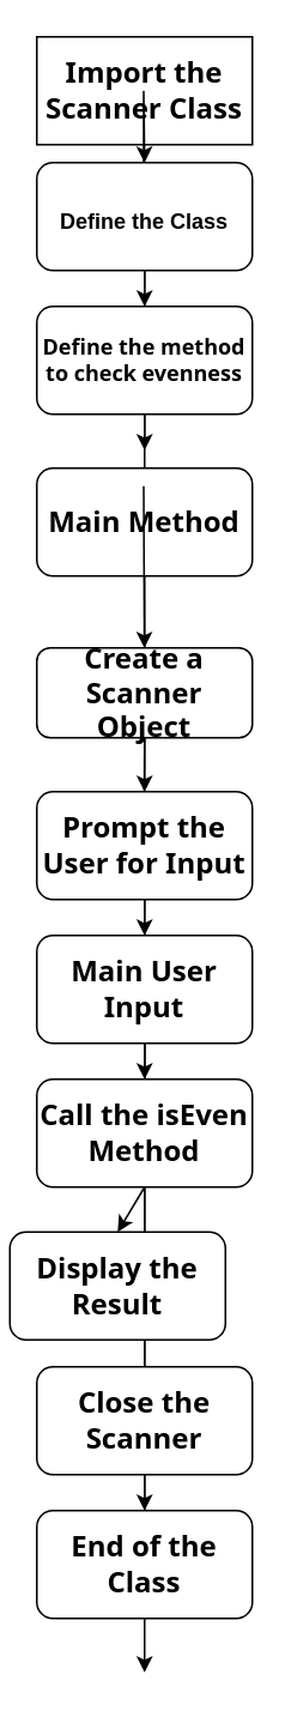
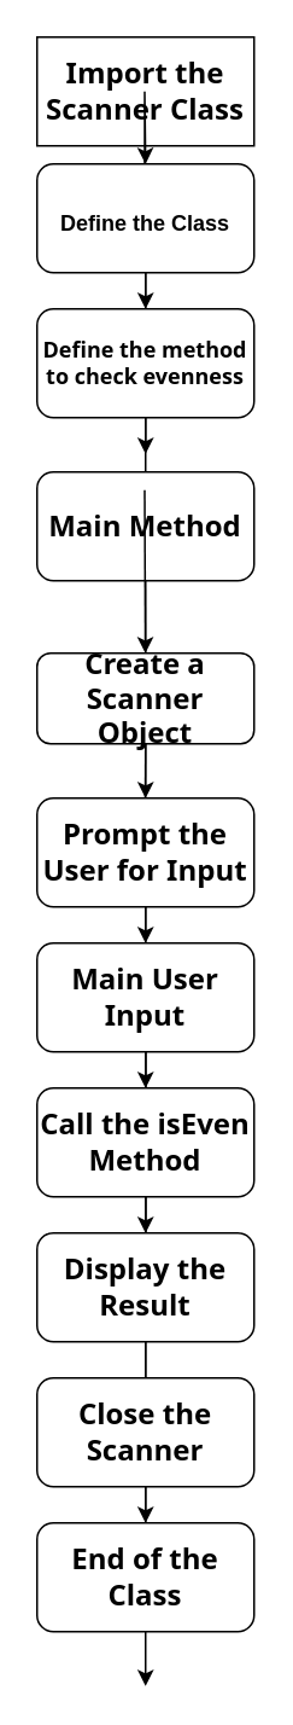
  <mxCell id="0" />
  <mxCell id="1" parent="0" />
  <mxCell id="2" value="&lt;strong style=&quot;color: var(--tw-prose-bold); font-size: 16px; box-sizing: border-box; border-width: 0px; border-style: solid; border-color: hsl(var(--border)); border-image: none; font-family: __Inter_d65c78, __Inter_Fallback_d65c78, ui-sans-serif, system-ui, sans-serif, &amp;quot;Apple Color Emoji&amp;quot;, &amp;quot;Segoe UI Emoji&amp;quot;, &amp;quot;Segoe UI Symbol&amp;quot;, &amp;quot;Noto Color Emoji&amp;quot;; text-align: left;&quot;&gt;Import the Scanner Class&lt;/strong&gt;" style="rounded=0;whiteSpace=wrap;html=1;" parent="1" vertex="1"><mxGeometry x="20" y="20" width="120" height="60" as="geometry" /></mxCell>
  <mxCell id="3" value="" style="endArrow=classic;html=1;rounded=0;" parent="1" edge="1"><mxGeometry width="50" height="50" relative="1" as="geometry"><mxPoint x="79.5" y="110" as="sourcePoint" /><mxPoint x="80" y="90" as="targetPoint" /><Array as="points"><mxPoint x="79.5" y="50" /></Array></mxGeometry></mxCell>
  <mxCell id="4" value="&lt;p style=&quot;text-align: start; box-sizing: border-box; border-width: 0px; border-style: solid; border-color: hsl(var(--border)); border-image: none; margin: 1.25em 0px 0.5rem; line-height: 1.625;&quot; class=&quot;mb-2 last:mb-0&quot;&gt;&lt;strong style=&quot;--tw-border-spacing-x: 0; --tw-border-spacing-y: 0; --tw-translate-x: 0; --tw-translate-y: 0; --tw-rotate: 0; --tw-skew-x: 0; --tw-skew-y: 0; --tw-scale-x: 1; --tw-scale-y: 1; --tw-pan-x: ; --tw-pan-y: ; --tw-pinch-zoom: ; --tw-scroll-snap-strictness: proximity; --tw-gradient-from-position: ; --tw-gradient-via-position: ; --tw-gradient-to-position: ; --tw-ordinal: ; --tw-slashed-zero: ; --tw-numeric-figure: ; --tw-numeric-spacing: ; --tw-numeric-fraction: ; --tw-ring-inset: ; --tw-ring-offset-width: 0px; --tw-ring-offset-color: #fff; --tw-ring-color: rgba(59,130,246,0.5); --tw-ring-offset-shadow: 0 0 #0000; --tw-ring-shadow: 0 0 #0000; --tw-shadow: 0 0 #0000; --tw-shadow-colored: 0 0 #0000; --tw-blur: ; --tw-brightness: ; --tw-contrast: ; --tw-grayscale: ; --tw-hue-rotate: ; --tw-invert: ; --tw-saturate: ; --tw-sepia: ; --tw-drop-shadow: ; --tw-backdrop-blur: ; --tw-backdrop-brightness: ; --tw-backdrop-contrast: ; --tw-backdrop-grayscale: ; --tw-backdrop-hue-rotate: ; --tw-backdrop-invert: ; --tw-backdrop-opacity: ; --tw-backdrop-saturate: ; --tw-backdrop-sepia: ; --tw-contain-size: ; --tw-contain-layout: ; --tw-contain-paint: ; --tw-contain-style: ; box-sizing: border-box; border-width: 0px; border-style: solid; border-color: hsl(var(--border)); border-image: none; color: var(--tw-prose-bold);&quot;&gt;Define the Class&lt;/strong&gt;&lt;/p&gt;" style="rounded=1;whiteSpace=wrap;html=1;strokeWidth=1;gradientColor=none;glass=0;" parent="1" vertex="1"><mxGeometry x="20" y="90" width="120" height="60" as="geometry" /></mxCell>
  <mxCell id="5" value="" style="endArrow=classic;html=1;rounded=0;exitX=0.5;exitY=1;exitDx=0;exitDy=0;" parent="1" source="4" edge="1"><mxGeometry width="50" height="50" relative="1" as="geometry"><mxPoint x="330" y="340" as="sourcePoint" /><mxPoint x="80" y="250" as="targetPoint" /><Array as="points" /></mxGeometry></mxCell>
  <mxCell id="6" value="&lt;div style=&quot;text-align: left;&quot;&gt;&lt;br&gt;&lt;/div&gt;" style="rounded=1;whiteSpace=wrap;html=1;strokeColor=none;" parent="1" vertex="1"><mxGeometry x="20" y="170" width="120" height="60" as="geometry" /></mxCell>
  <mxCell id="7" value="" style="endArrow=classic;html=1;rounded=0;exitX=0.5;exitY=1;exitDx=0;exitDy=0;" parent="1" source="6" edge="1"><mxGeometry width="50" height="50" relative="1" as="geometry"><mxPoint x="330" y="340" as="sourcePoint" /><mxPoint x="80" y="390" as="targetPoint" /></mxGeometry></mxCell>
  <mxCell id="8" value="&lt;strong style=&quot;color: var(--tw-prose-bold); font-size: 16px; box-sizing: border-box; border-width: 0px; border-style: solid; border-color: hsl(var(--border)); border-image: none; font-family: __Inter_d65c78, __Inter_Fallback_d65c78, ui-sans-serif, system-ui, sans-serif, &amp;quot;Apple Color Emoji&amp;quot;, &amp;quot;Segoe UI Emoji&amp;quot;, &amp;quot;Segoe UI Symbol&amp;quot;, &amp;quot;Noto Color Emoji&amp;quot;; text-align: left;&quot;&gt;Main Method&lt;/strong&gt;" style="rounded=1;whiteSpace=wrap;html=1;" parent="1" vertex="1"><mxGeometry x="20" y="260" width="120" height="60" as="geometry" /></mxCell>
  <mxCell id="9" value="" style="endArrow=classic;html=1;rounded=0;exitX=0.5;exitY=1;exitDx=0;exitDy=0;" parent="1" source="18" edge="1"><mxGeometry width="50" height="50" relative="1" as="geometry"><mxPoint x="79.5" y="270" as="sourcePoint" /><mxPoint x="79.5" y="500" as="targetPoint" /></mxGeometry></mxCell>
  <mxCell id="10" value="" style="endArrow=classic;html=1;rounded=0;exitX=0.5;exitY=1;exitDx=0;exitDy=0;" parent="1" source="18" target="11" edge="1"><mxGeometry width="50" height="50" relative="1" as="geometry"><mxPoint x="90" y="610" as="sourcePoint" /><mxPoint x="80" y="680" as="targetPoint" /></mxGeometry></mxCell>
  <mxCell id="11" value="&lt;strong style=&quot;caret-color: rgb(0, 0, 0); color: var(--tw-prose-bold); font-size: 16px; font-style: normal; font-variant-caps: normal; letter-spacing: normal; orphans: auto; text-indent: 0px; text-transform: none; white-space: normal; widows: auto; word-spacing: 0px; -webkit-text-stroke-width: 0px; text-decoration: none; box-sizing: border-box; border-width: 0px; border-style: solid; border-color: hsl(var(--border)); border-image: none; font-weight: 600; font-family: __Inter_d65c78, __Inter_Fallback_d65c78, ui-sans-serif, system-ui, sans-serif, &amp;quot;Apple Color Emoji&amp;quot;, &amp;quot;Segoe UI Emoji&amp;quot;, &amp;quot;Segoe UI Symbol&amp;quot;, &amp;quot;Noto Color Emoji&amp;quot;; text-align: left;&quot;&gt;Prompt the User for Input&lt;/strong&gt;" style="rounded=1;whiteSpace=wrap;html=1;" parent="1" vertex="1"><mxGeometry x="20" y="440" width="120" height="60" as="geometry" /></mxCell>
  <mxCell id="12" value="" style="endArrow=classic;html=1;rounded=0;exitX=0.5;exitY=1;exitDx=0;exitDy=0;" parent="1" source="11" edge="1"><mxGeometry width="50" height="50" relative="1" as="geometry"><mxPoint x="330" y="530" as="sourcePoint" /><mxPoint x="80" y="790" as="targetPoint" /></mxGeometry></mxCell>
  <mxCell id="13" value="&lt;strong style=&quot;caret-color: rgb(0, 0, 0); color: var(--tw-prose-bold); font-size: 16px; font-style: normal; font-variant-caps: normal; letter-spacing: normal; orphans: auto; text-indent: 0px; text-transform: none; white-space: normal; widows: auto; word-spacing: 0px; -webkit-text-stroke-width: 0px; text-decoration: none; box-sizing: border-box; border-width: 0px; border-style: solid; border-color: hsl(var(--border)); border-image: none; font-weight: 600; font-family: __Inter_d65c78, __Inter_Fallback_d65c78, ui-sans-serif, system-ui, sans-serif, &amp;quot;Apple Color Emoji&amp;quot;, &amp;quot;Segoe UI Emoji&amp;quot;, &amp;quot;Segoe UI Symbol&amp;quot;, &amp;quot;Noto Color Emoji&amp;quot;; text-align: left;&quot;&gt;Main User Input&lt;/strong&gt;" style="rounded=1;whiteSpace=wrap;html=1;" parent="1" vertex="1"><mxGeometry x="20" y="520" width="120" height="60" as="geometry" /></mxCell>
  <mxCell id="14" value="" style="endArrow=classic;html=1;rounded=0;exitX=0.5;exitY=1;exitDx=0;exitDy=0;" parent="1" source="13" edge="1"><mxGeometry width="50" height="50" relative="1" as="geometry"><mxPoint x="330" y="860" as="sourcePoint" /><mxPoint x="80" y="930" as="targetPoint" /></mxGeometry></mxCell>
  <mxCell id="15" value="&lt;strong style=&quot;caret-color: rgb(0, 0, 0); color: var(--tw-prose-bold); font-size: 16px; font-style: normal; font-variant-caps: normal; letter-spacing: normal; orphans: auto; text-indent: 0px; text-transform: none; white-space: normal; widows: auto; word-spacing: 0px; -webkit-text-stroke-width: 0px; text-decoration: none; box-sizing: border-box; border-width: 0px; border-style: solid; border-color: hsl(var(--border)); border-image: none; font-weight: 600; font-family: __Inter_d65c78, __Inter_Fallback_d65c78, ui-sans-serif, system-ui, sans-serif, &amp;quot;Apple Color Emoji&amp;quot;, &amp;quot;Segoe UI Emoji&amp;quot;, &amp;quot;Segoe UI Symbol&amp;quot;, &amp;quot;Noto Color Emoji&amp;quot;; text-align: left;&quot;&gt;Call the isEven Method&lt;/strong&gt;" style="rounded=1;whiteSpace=wrap;html=1;" parent="1" vertex="1"><mxGeometry x="20" y="600" width="120" height="60" as="geometry" /></mxCell>
- <mxCell id="16" value="&lt;strong style=&quot;caret-color: rgb(0, 0, 0); color: var(--tw-prose-bold); font-size: 16px; font-style: normal; font-variant-caps: normal; letter-spacing: normal; orphans: auto; text-indent: 0px; text-transform: none; white-space: normal; widows: auto; word-spacing: 0px; -webkit-text-stroke-width: 0px; text-decoration: none; box-sizing: border-box; border-width: 0px; border-style: solid; border-color: hsl(var(--border)); border-image: none; font-weight: 600; font-family: __Inter_d65c78, __Inter_Fallback_d65c78, ui-sans-serif, system-ui, sans-serif, &amp;quot;Apple Color Emoji&amp;quot;, &amp;quot;Segoe UI Emoji&amp;quot;, &amp;quot;Segoe UI Symbol&amp;quot;, &amp;quot;Noto Color Emoji&amp;quot;; text-align: left;&quot;&gt;Display the Result&lt;/strong&gt;" style="rounded=1;whiteSpace=wrap;html=1;" parent="1" vertex="1"><mxGeometry x="5" y="685" width="120" height="60" as="geometry" /></mxCell>
+ <mxCell id="16" value="&lt;strong style=&quot;caret-color: rgb(0, 0, 0); color: var(--tw-prose-bold); font-size: 16px; font-style: normal; font-variant-caps: normal; letter-spacing: normal; orphans: auto; text-indent: 0px; text-transform: none; white-space: normal; widows: auto; word-spacing: 0px; -webkit-text-stroke-width: 0px; text-decoration: none; box-sizing: border-box; border-width: 0px; border-style: solid; border-color: hsl(var(--border)); border-image: none; font-weight: 600; font-family: __Inter_d65c78, __Inter_Fallback_d65c78, ui-sans-serif, system-ui, sans-serif, &amp;quot;Apple Color Emoji&amp;quot;, &amp;quot;Segoe UI Emoji&amp;quot;, &amp;quot;Segoe UI Symbol&amp;quot;, &amp;quot;Noto Color Emoji&amp;quot;; text-align: left;&quot;&gt;Display the Result&lt;/strong&gt;" style="rounded=1;whiteSpace=wrap;html=1;" parent="1" vertex="1"><mxGeometry x="20" y="680" width="120" height="60" as="geometry" /></mxCell>
  <mxCell id="17" value="" style="endArrow=classic;html=1;rounded=0;exitX=0.5;exitY=1;exitDx=0;exitDy=0;" parent="1" target="18" edge="1"><mxGeometry width="50" height="50" relative="1" as="geometry"><mxPoint x="79.5" y="270" as="sourcePoint" /><mxPoint x="79.5" y="500" as="targetPoint" /></mxGeometry></mxCell>
  <mxCell id="18" value="&lt;strong style=&quot;caret-color: rgb(0, 0, 0); color: var(--tw-prose-bold); font-size: 16px; font-style: normal; font-variant-caps: normal; letter-spacing: normal; orphans: auto; text-indent: 0px; text-transform: none; white-space: normal; widows: auto; word-spacing: 0px; -webkit-text-stroke-width: 0px; text-decoration: none; box-sizing: border-box; border-width: 0px; border-style: solid; border-color: hsl(var(--border)); border-image: none; font-weight: 600; font-family: __Inter_d65c78, __Inter_Fallback_d65c78, ui-sans-serif, system-ui, sans-serif, &amp;quot;Apple Color Emoji&amp;quot;, &amp;quot;Segoe UI Emoji&amp;quot;, &amp;quot;Segoe UI Symbol&amp;quot;, &amp;quot;Noto Color Emoji&amp;quot;; text-align: left;&quot;&gt;Create a Scanner Object&lt;/strong&gt;" style="rounded=1;whiteSpace=wrap;html=1;" parent="1" vertex="1"><mxGeometry x="20" y="360" width="120" height="50" as="geometry" /></mxCell>
  <mxCell id="19" value="&lt;strong style=&quot;caret-color: rgb(0, 0, 0); color: var(--tw-prose-bold); font-size: 16px; font-style: normal; font-variant-caps: normal; letter-spacing: normal; orphans: auto; text-indent: 0px; text-transform: none; white-space: normal; widows: auto; word-spacing: 0px; -webkit-text-stroke-width: 0px; text-decoration: none; box-sizing: border-box; border-width: 0px; border-style: solid; border-color: hsl(var(--border)); border-image: none; font-weight: 600; font-family: __Inter_d65c78, __Inter_Fallback_d65c78, ui-sans-serif, system-ui, sans-serif, &amp;quot;Apple Color Emoji&amp;quot;, &amp;quot;Segoe UI Emoji&amp;quot;, &amp;quot;Segoe UI Symbol&amp;quot;, &amp;quot;Noto Color Emoji&amp;quot;; text-align: left;&quot;&gt;Close the Scanner&lt;/strong&gt;" style="rounded=1;whiteSpace=wrap;html=1;" parent="1" vertex="1"><mxGeometry x="20" y="760" width="120" height="60" as="geometry" /></mxCell>
  <mxCell id="20" value="&lt;strong style=&quot;caret-color: rgb(0, 0, 0); color: var(--tw-prose-bold); font-size: 16px; font-style: normal; font-variant-caps: normal; letter-spacing: normal; orphans: auto; text-indent: 0px; text-transform: none; white-space: normal; widows: auto; word-spacing: 0px; -webkit-text-stroke-width: 0px; text-decoration: none; box-sizing: border-box; border-width: 0px; border-style: solid; border-color: hsl(var(--border)); border-image: none; font-weight: 600; font-family: __Inter_d65c78, __Inter_Fallback_d65c78, ui-sans-serif, system-ui, sans-serif, &amp;quot;Apple Color Emoji&amp;quot;, &amp;quot;Segoe UI Emoji&amp;quot;, &amp;quot;Segoe UI Symbol&amp;quot;, &amp;quot;Noto Color Emoji&amp;quot;; text-align: left;&quot;&gt;End of the Class&lt;/strong&gt;" style="rounded=1;whiteSpace=wrap;html=1;" parent="1" vertex="1"><mxGeometry x="20" y="840" width="120" height="60" as="geometry" /></mxCell>
  <mxCell id="21" value="&lt;b style=&quot;caret-color: rgb(0, 0, 0); color: rgb(0, 0, 0); font-family: __Inter_d65c78, __Inter_Fallback_d65c78, ui-sans-serif, system-ui, sans-serif, &amp;quot;Apple Color Emoji&amp;quot;, &amp;quot;Segoe UI Emoji&amp;quot;, &amp;quot;Segoe UI Symbol&amp;quot;, &amp;quot;Noto Color Emoji&amp;quot;; font-style: normal; font-variant-caps: normal; letter-spacing: normal; orphans: auto; text-align: left; text-indent: 0px; text-transform: none; white-space: normal; widows: auto; word-spacing: 0px; -webkit-text-stroke-width: 0px; text-decoration: none; background-color: light-dark(#ffffff, var(--ge-dark-color, #121212));&quot;&gt;Define the method to check evenness&lt;/b&gt;" style="rounded=1;whiteSpace=wrap;html=1;" parent="1" vertex="1"><mxGeometry x="20" y="170" width="120" height="60" as="geometry" /></mxCell>
  <mxCell id="22" value="" style="endArrow=classic;html=1;rounded=0;exitX=0.5;exitY=1;exitDx=0;exitDy=0;entryX=0.5;entryY=0;entryDx=0;entryDy=0;" parent="1" source="4" target="21" edge="1"><mxGeometry width="50" height="50" relative="1" as="geometry"><mxPoint x="320" y="410" as="sourcePoint" /><mxPoint x="370" y="360" as="targetPoint" /></mxGeometry></mxCell>
  <mxCell id="23" value="" style="endArrow=classic;html=1;rounded=0;exitX=0.5;exitY=1;exitDx=0;exitDy=0;entryX=0.5;entryY=0;entryDx=0;entryDy=0;" parent="1" source="11" target="13" edge="1"><mxGeometry width="50" height="50" relative="1" as="geometry"><mxPoint x="320" y="700" as="sourcePoint" /><mxPoint x="370" y="650" as="targetPoint" /></mxGeometry></mxCell>
  <mxCell id="24" value="" style="endArrow=classic;html=1;rounded=0;exitX=0.5;exitY=1;exitDx=0;exitDy=0;entryX=0.5;entryY=0;entryDx=0;entryDy=0;" parent="1" source="13" target="15" edge="1"><mxGeometry width="50" height="50" relative="1" as="geometry"><mxPoint x="320" y="700" as="sourcePoint" /><mxPoint x="370" y="650" as="targetPoint" /></mxGeometry></mxCell>
  <mxCell id="25" value="" style="endArrow=classic;html=1;rounded=0;entryX=0.5;entryY=0;entryDx=0;entryDy=0;" parent="1" target="16" edge="1"><mxGeometry width="50" height="50" relative="1" as="geometry"><mxPoint x="80" y="660" as="sourcePoint" /><mxPoint x="370" y="650" as="targetPoint" /></mxGeometry></mxCell>
  <mxCell id="26" value="" style="endArrow=classic;html=1;rounded=0;entryX=0.5;entryY=0;entryDx=0;entryDy=0;" parent="1" target="20" edge="1"><mxGeometry width="50" height="50" relative="1" as="geometry"><mxPoint x="80" y="820" as="sourcePoint" /><mxPoint x="370" y="650" as="targetPoint" /></mxGeometry></mxCell>
